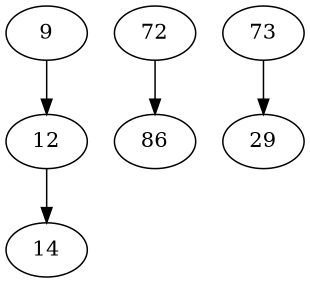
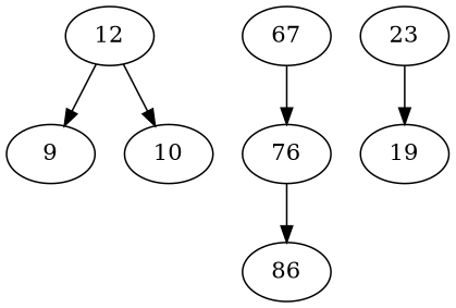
  digraph {
    12
    9
-   14
-   72
-   23 [label=73]
-   19 [label=29]
+   14 [label=10]
+   67
+   72 [label=76]
+   23
+   19
    n8 [label=86]
-   9 -> 12
+   12 -> 9
    12 -> 14
+   67 -> 72
    72 -> n8
    23 -> 19
  }
